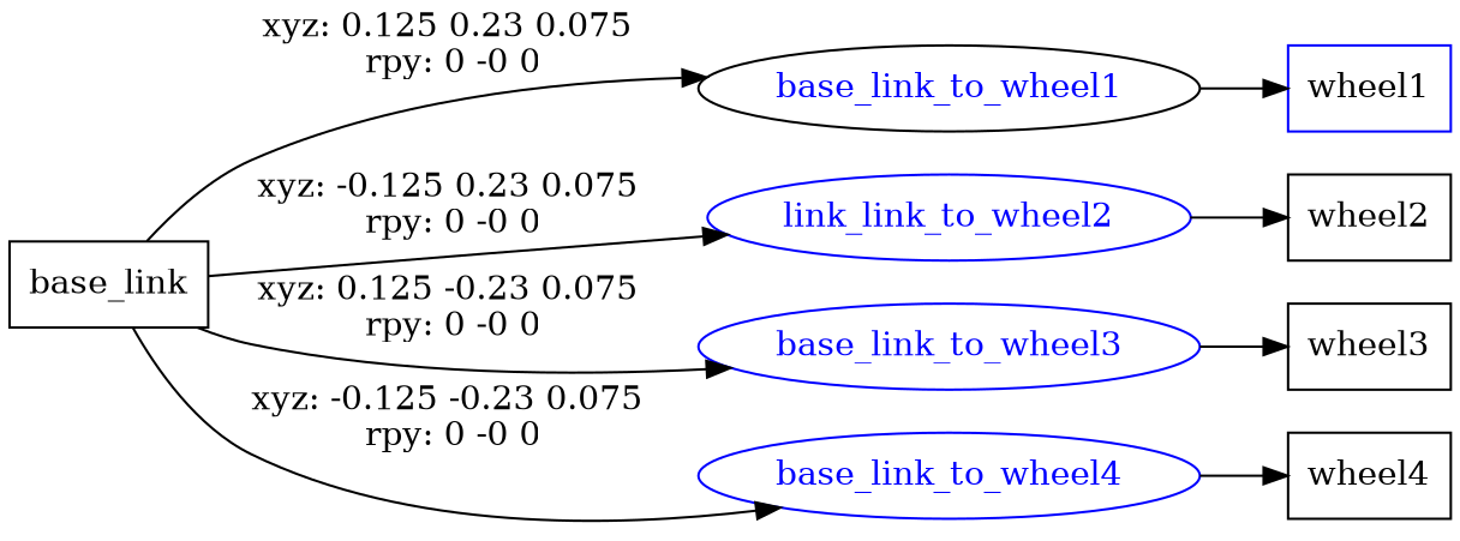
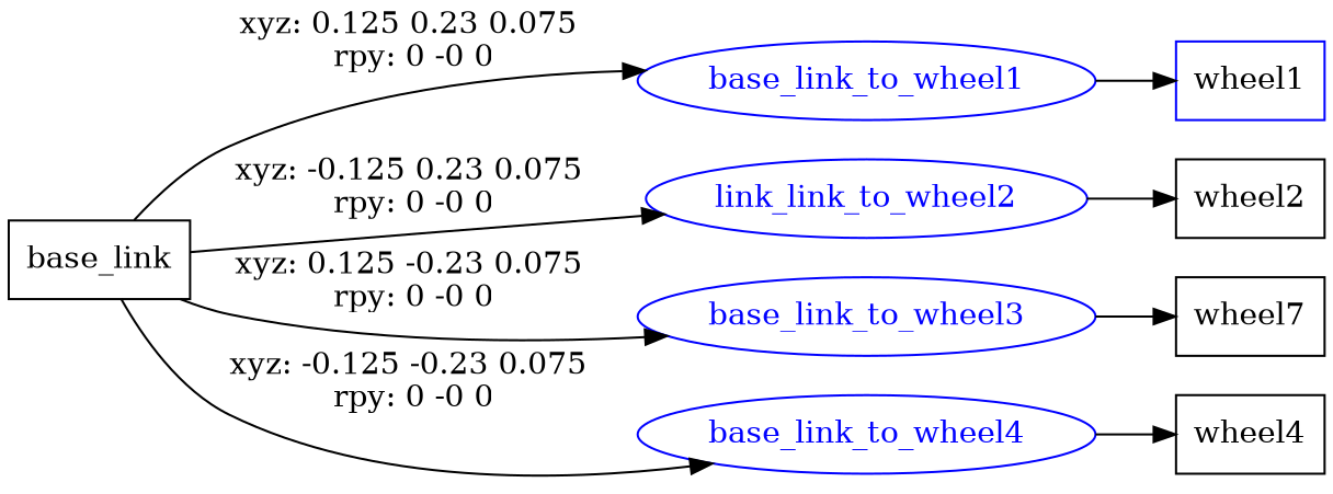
  digraph {
    rankdir=LR
    node [shape=box color=blue]
    n1 [label=base_link color=""]
-   base_link_to_wheel1 [color=black fontcolor=blue shape=ellipse]
+   base_link_to_wheel1 [fontcolor=blue shape=ellipse]
    n3 [fontcolor=blue label=link_link_to_wheel2 shape=ellipse]
    base_link_to_wheel3 [fontcolor=blue shape=ellipse]
    base_link_to_wheel4 [fontcolor=blue shape=ellipse]
    n6 [label=wheel1]
    n7 [label=wheel2 color=""]
-   n8 [label=wheel3 color=""]
+   n8 [label=wheel7 color=""]
    n9 [label=wheel4 color=""]
    n1 -> base_link_to_wheel1 [label="xyz: 0.125 0.23 0.075 \nrpy: 0 -0 0"]
    n1 -> n3 [label="xyz: -0.125 0.23 0.075 \nrpy: 0 -0 0"]
    n1 -> base_link_to_wheel3 [label="xyz: 0.125 -0.23 0.075 \nrpy: 0 -0 0"]
    n1 -> base_link_to_wheel4 [label="xyz: -0.125 -0.23 0.075 \nrpy: 0 -0 0"]
    base_link_to_wheel1 -> n6
    n3 -> n7
    base_link_to_wheel3 -> n8
    base_link_to_wheel4 -> n9
  }
